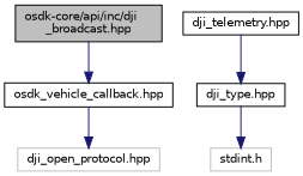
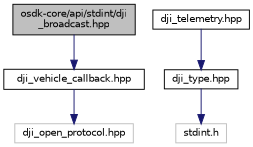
  digraph {
    node [color=black fillcolor=white fontname=Helvetica fontsize=10 shape=record style=filled]
    edge [color=midnightblue fontname=Helvetica fontsize=10 labelfontname=Helvetica labelfontsize=10 style=solid]
-   n1 [fillcolor=grey75 fontcolor=black height=0.2 label="osdk-core/api/inc/dji\l_broadcast.hpp" width=0.4]
-   n2 [height=0.2 label="osdk_vehicle_callback.hpp" width=0.4]
+   n1 [fillcolor=grey75 fontcolor=black height=0.2 label="osdk-core/api/stdint/dji\l_broadcast.hpp" width=0.4]
+   n2 [height=0.2 label="dji_vehicle_callback.hpp" width=0.4]
    n3 [height=0.2 label="dji_telemetry.hpp" width=0.4]
    n4 [height=0.2 label="dji_type.hpp" width=0.4]
    n5 [color=grey75 height=0.2 label="dji_open_protocol.hpp" width=0.4]
    n6 [color=grey75 height=0.2 label="stdint.h" width=0.4]
    n1 -> n2
    n2 -> n5
    n3 -> n4
    n4 -> n6
  }
